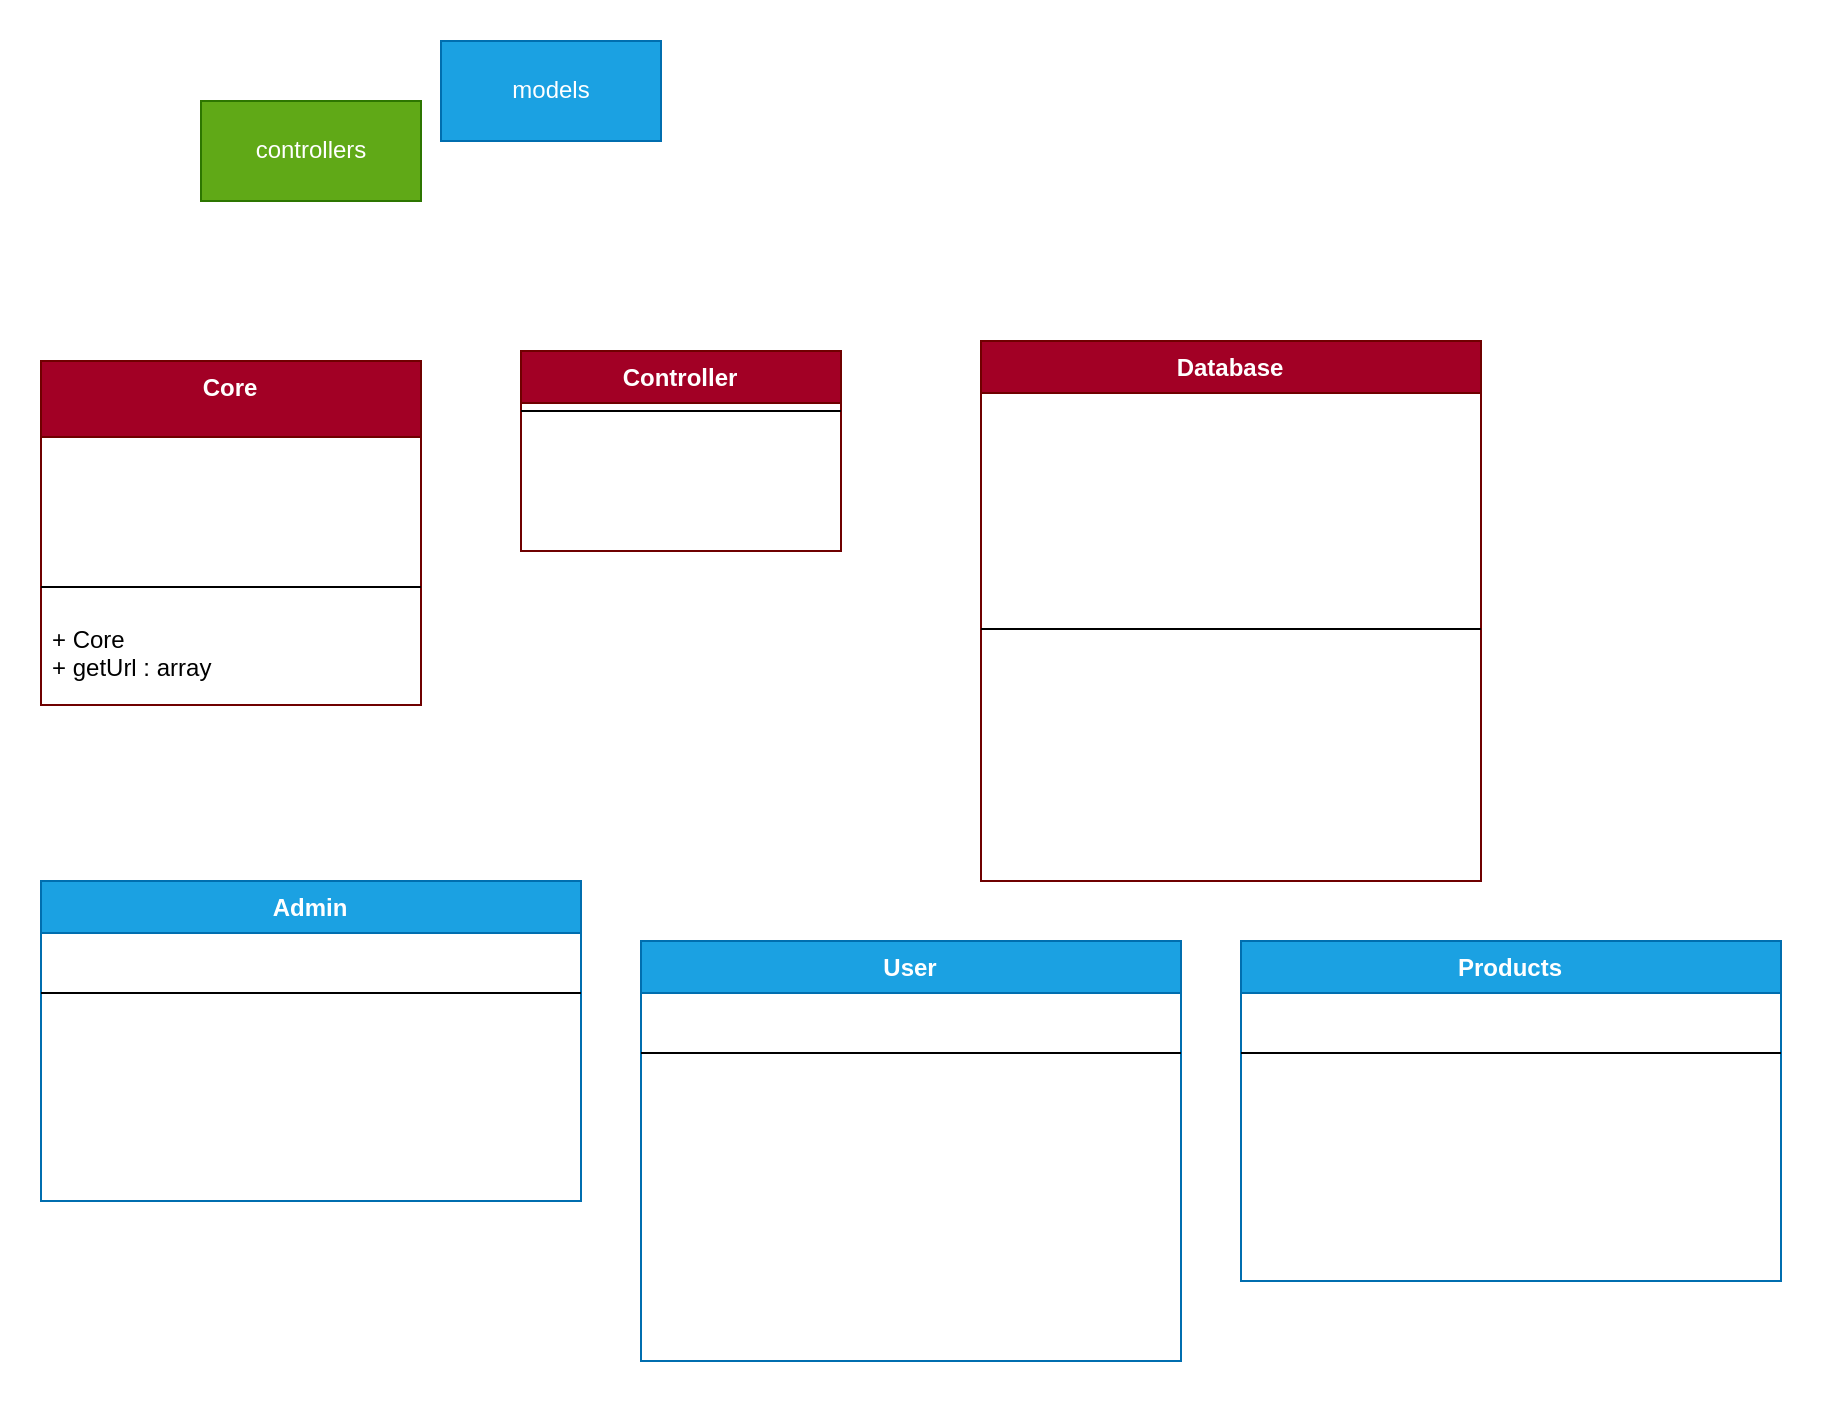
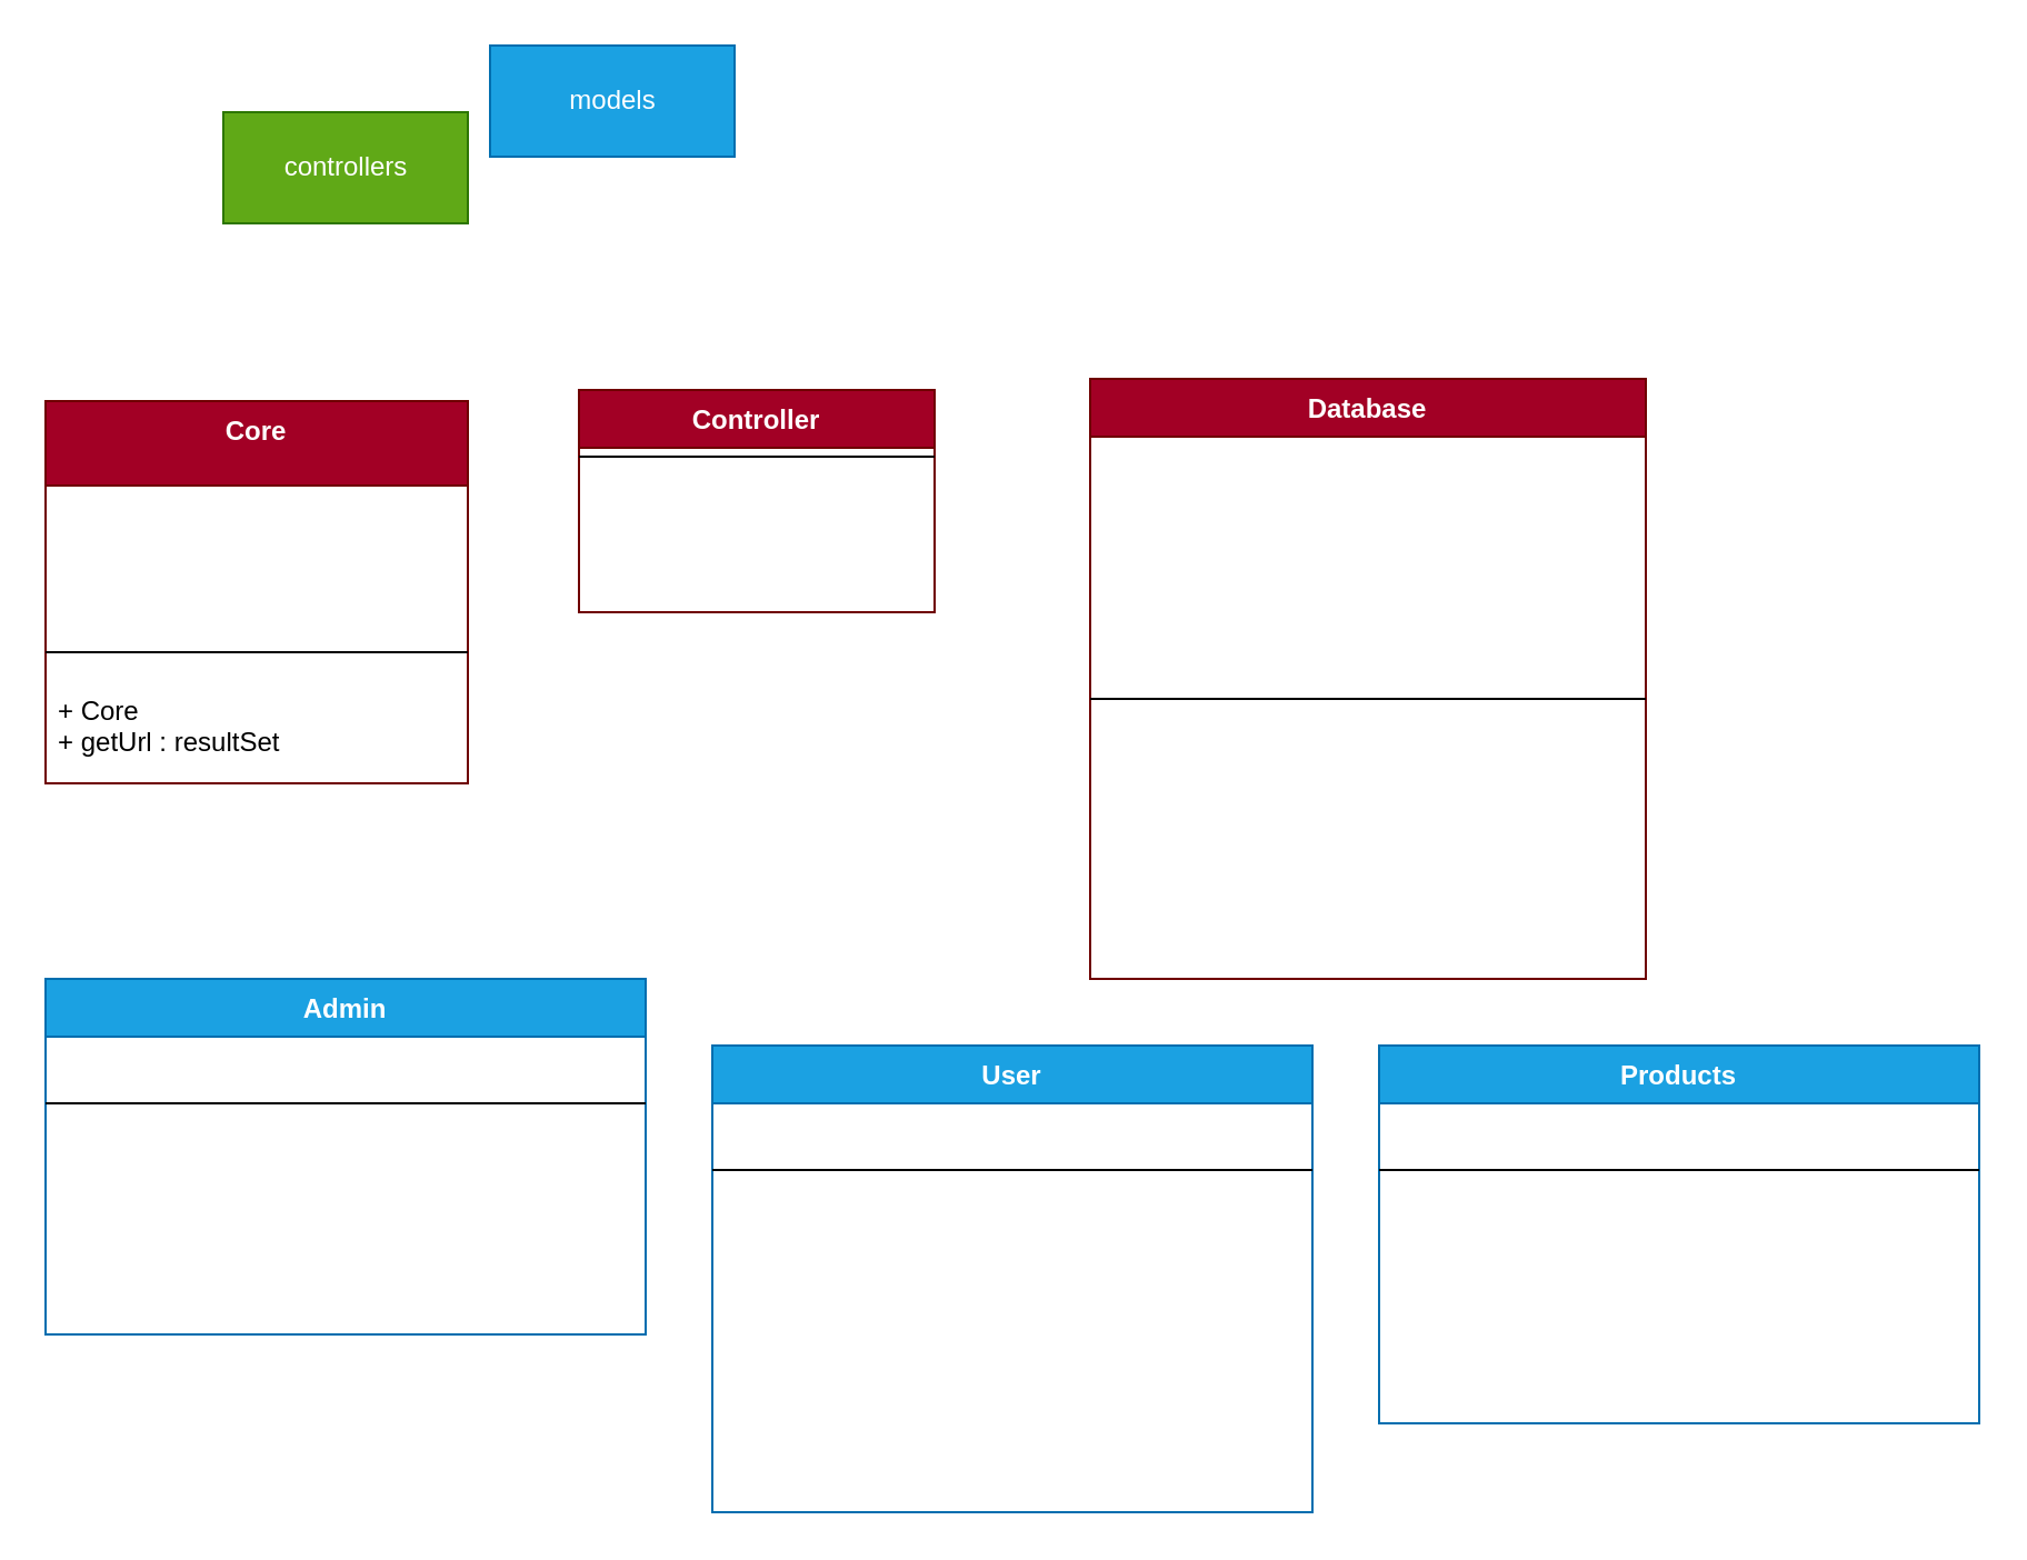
  <mxCell id="0" />
  <mxCell id="1" parent="0" />
  <mxCell id="2" value="Core" style="swimlane;fontStyle=1;align=center;verticalAlign=top;childLayout=stackLayout;horizontal=1;startSize=38;horizontalStack=0;resizeParent=1;resizeParentMax=0;resizeLast=0;collapsible=1;marginBottom=0;fillColor=#a20025;fontColor=#ffffff;strokeColor=#6F0000;" vertex="1" parent="1"><mxGeometry x="20" y="180" width="190" height="172" as="geometry" /></mxCell>
  <mxCell id="3" value="# currentController : string&#10;# currentMethod:string&#10;# params: array" style="text;strokeColor=none;fillColor=none;align=left;verticalAlign=top;spacingLeft=4;spacingRight=4;overflow=hidden;rotatable=0;points=[[0,0.5],[1,0.5]];portConstraint=eastwest;fontColor=#FFFFFF;" vertex="1" parent="2"><mxGeometry y="38" width="190" height="62" as="geometry" /></mxCell>
  <mxCell id="4" value="" style="line;strokeWidth=1;fillColor=none;align=left;verticalAlign=middle;spacingTop=-1;spacingLeft=3;spacingRight=3;rotatable=0;labelPosition=right;points=[];portConstraint=eastwest;" vertex="1" parent="2"><mxGeometry y="100" width="190" height="26" as="geometry" /></mxCell>
- <mxCell id="5" value="+ Core &#10;+ getUrl : array " style="text;strokeColor=none;fillColor=none;align=left;verticalAlign=top;spacingLeft=4;spacingRight=4;overflow=hidden;rotatable=0;points=[[0,0.5],[1,0.5]];portConstraint=eastwest;" vertex="1" parent="2"><mxGeometry y="126" width="190" height="46" as="geometry" /></mxCell>
+ <mxCell id="5" value="+ Core &#10;+ getUrl : resultSet " style="text;strokeColor=none;fillColor=none;align=left;verticalAlign=top;spacingLeft=4;spacingRight=4;overflow=hidden;rotatable=0;points=[[0,0.5],[1,0.5]];portConstraint=eastwest;" vertex="1" parent="2"><mxGeometry y="126" width="190" height="46" as="geometry" /></mxCell>
  <mxCell id="6" value="Controller" style="swimlane;fontStyle=1;align=center;verticalAlign=top;childLayout=stackLayout;horizontal=1;startSize=26;horizontalStack=0;resizeParent=1;resizeParentMax=0;resizeLast=0;collapsible=1;marginBottom=0;fontColor=#ffffff;fillColor=#a20025;strokeColor=#6F0000;" vertex="1" parent="1"><mxGeometry x="260" y="175" width="160" height="100" as="geometry" /></mxCell>
  <mxCell id="7" value="" style="line;strokeWidth=1;fillColor=none;align=left;verticalAlign=middle;spacingTop=-1;spacingLeft=3;spacingRight=3;rotatable=0;labelPosition=right;points=[];portConstraint=eastwest;fontColor=#FFFFFF;" vertex="1" parent="6"><mxGeometry y="26" width="160" height="8" as="geometry" /></mxCell>
  <mxCell id="8" value="+ model(model: string)&#10;+ param(view:string)" style="text;strokeColor=none;fillColor=none;align=left;verticalAlign=top;spacingLeft=4;spacingRight=4;overflow=hidden;rotatable=0;points=[[0,0.5],[1,0.5]];portConstraint=eastwest;fontColor=#FFFFFF;" vertex="1" parent="6"><mxGeometry y="34" width="160" height="66" as="geometry" /></mxCell>
  <mxCell id="9" value="Database" style="swimlane;fontStyle=1;align=center;verticalAlign=top;childLayout=stackLayout;horizontal=1;startSize=26;horizontalStack=0;resizeParent=1;resizeParentMax=0;resizeLast=0;collapsible=1;marginBottom=0;fontColor=#ffffff;fillColor=#a20025;strokeColor=#6F0000;" vertex="1" parent="1"><mxGeometry x="490" y="170" width="250" height="270" as="geometry" /></mxCell>
  <mxCell id="10" value="- host:string&#10;- user : string&#10;- pass : string&#10;- dbname : string&#10;- dbh : string&#10;- stmt : string&#10;- error : string" style="text;strokeColor=none;fillColor=none;align=left;verticalAlign=top;spacingLeft=4;spacingRight=4;overflow=hidden;rotatable=0;points=[[0,0.5],[1,0.5]];portConstraint=eastwest;fontColor=#FFFFFF;" vertex="1" parent="9"><mxGeometry y="26" width="250" height="114" as="geometry" /></mxCell>
  <mxCell id="11" value="" style="line;strokeWidth=1;fillColor=none;align=left;verticalAlign=middle;spacingTop=-1;spacingLeft=3;spacingRight=3;rotatable=0;labelPosition=right;points=[];portConstraint=eastwest;fontColor=#FFFFFF;" vertex="1" parent="9"><mxGeometry y="140" width="250" height="8" as="geometry" /></mxCell>
  <mxCell id="12" value="+ Database&#10;+ query (sql : string)&#10;+ bind(param:string,value:string,type: null)&#10;+ execute&#10;+ resultSet(): array&#10;+ single() : obj&#10;+ rowCount() : " style="text;strokeColor=none;fillColor=none;align=left;verticalAlign=top;spacingLeft=4;spacingRight=4;overflow=hidden;rotatable=0;points=[[0,0.5],[1,0.5]];portConstraint=eastwest;fontColor=#FFFFFF;" vertex="1" parent="9"><mxGeometry y="148" width="250" height="122" as="geometry" /></mxCell>
  <mxCell id="13" value="Admin" style="swimlane;fontStyle=1;align=center;verticalAlign=top;childLayout=stackLayout;horizontal=1;startSize=26;horizontalStack=0;resizeParent=1;resizeParentMax=0;resizeLast=0;collapsible=1;marginBottom=0;fontColor=#ffffff;fillColor=#1ba1e2;strokeColor=#006EAF;" vertex="1" parent="1"><mxGeometry x="20" y="440" width="270" height="160" as="geometry" /></mxCell>
  <mxCell id="14" value="- db : string" style="text;strokeColor=none;fillColor=none;align=left;verticalAlign=top;spacingLeft=4;spacingRight=4;overflow=hidden;rotatable=0;points=[[0,0.5],[1,0.5]];portConstraint=eastwest;fontColor=#FFFFFF;" vertex="1" parent="13"><mxGeometry y="26" width="270" height="26" as="geometry" /></mxCell>
  <mxCell id="15" value="" style="line;strokeWidth=1;fillColor=none;align=left;verticalAlign=middle;spacingTop=-1;spacingLeft=3;spacingRight=3;rotatable=0;labelPosition=right;points=[];portConstraint=eastwest;fontColor=#FFFFFF;" vertex="1" parent="13"><mxGeometry y="52" width="270" height="8" as="geometry" /></mxCell>
  <mxCell id="16" value="+ Admin&#10;+ signin (email, password)&#10;+ findAdminByEmail(email)&#10;+ findAdminByEmailAndReturnAdminData($id)" style="text;strokeColor=none;fillColor=none;align=left;verticalAlign=top;spacingLeft=4;spacingRight=4;overflow=hidden;rotatable=0;points=[[0,0.5],[1,0.5]];portConstraint=eastwest;fontColor=#FFFFFF;" vertex="1" parent="13"><mxGeometry y="60" width="270" height="100" as="geometry" /></mxCell>
  <mxCell id="17" value="controllers" style="html=1;fontColor=#ffffff;fillColor=#60a917;strokeColor=#2D7600;" vertex="1" parent="1"><mxGeometry x="100" y="50" width="110" height="50" as="geometry" /></mxCell>
  <mxCell id="18" value="models" style="html=1;fontColor=#ffffff;fillColor=#1ba1e2;strokeColor=#006EAF;" vertex="1" parent="1"><mxGeometry x="220" y="20" width="110" height="50" as="geometry" /></mxCell>
  <mxCell id="19" value="User" style="swimlane;fontStyle=1;align=center;verticalAlign=top;childLayout=stackLayout;horizontal=1;startSize=26;horizontalStack=0;resizeParent=1;resizeParentMax=0;resizeLast=0;collapsible=1;marginBottom=0;fontColor=#ffffff;fillColor=#1ba1e2;strokeColor=#006EAF;" vertex="1" parent="1"><mxGeometry x="320" y="470" width="270" height="210" as="geometry" /></mxCell>
  <mxCell id="20" value="- db : string" style="text;strokeColor=none;fillColor=none;align=left;verticalAlign=top;spacingLeft=4;spacingRight=4;overflow=hidden;rotatable=0;points=[[0,0.5],[1,0.5]];portConstraint=eastwest;fontColor=#FFFFFF;" vertex="1" parent="19"><mxGeometry y="26" width="270" height="26" as="geometry" /></mxCell>
  <mxCell id="21" value="" style="line;strokeWidth=1;fillColor=none;align=left;verticalAlign=middle;spacingTop=-1;spacingLeft=3;spacingRight=3;rotatable=0;labelPosition=right;points=[];portConstraint=eastwest;fontColor=#FFFFFF;" vertex="1" parent="19"><mxGeometry y="52" width="270" height="8" as="geometry" /></mxCell>
  <mxCell id="22" value="+ User&#10;+ signup(data ; array)&#10;+ signin(email :string, password)&#10;+ getAllUser() : array&#10;+ findUserByEmail(email :string)&#10;+ getUserById(id)&#10;+ findUserByEmailAndReturnUserData(email)&#10;+ editeProfile(data: array, id)" style="text;strokeColor=none;fillColor=none;align=left;verticalAlign=top;spacingLeft=4;spacingRight=4;overflow=hidden;rotatable=0;points=[[0,0.5],[1,0.5]];portConstraint=eastwest;fontColor=#FFFFFF;" vertex="1" parent="19"><mxGeometry y="60" width="270" height="150" as="geometry" /></mxCell>
  <mxCell id="23" value="Products" style="swimlane;fontStyle=1;align=center;verticalAlign=top;childLayout=stackLayout;horizontal=1;startSize=26;horizontalStack=0;resizeParent=1;resizeParentMax=0;resizeLast=0;collapsible=1;marginBottom=0;fontColor=#ffffff;fillColor=#1ba1e2;strokeColor=#006EAF;" vertex="1" parent="1"><mxGeometry x="620" y="470" width="270" height="170" as="geometry" /></mxCell>
  <mxCell id="24" value="- db : string" style="text;strokeColor=none;fillColor=none;align=left;verticalAlign=top;spacingLeft=4;spacingRight=4;overflow=hidden;rotatable=0;points=[[0,0.5],[1,0.5]];portConstraint=eastwest;fontColor=#FFFFFF;" vertex="1" parent="23"><mxGeometry y="26" width="270" height="26" as="geometry" /></mxCell>
  <mxCell id="25" value="" style="line;strokeWidth=1;fillColor=none;align=left;verticalAlign=middle;spacingTop=-1;spacingLeft=3;spacingRight=3;rotatable=0;labelPosition=right;points=[];portConstraint=eastwest;fontColor=#FFFFFF;" vertex="1" parent="23"><mxGeometry y="52" width="270" height="8" as="geometry" /></mxCell>
  <mxCell id="26" value="+ Products&#10;+ affichageProduct() : array&#10;+ addProduct(data : array)&#10;+ editeProduct(data, id)&#10;+ getprodById(id)&#10;+ deleteProduct(id)" style="text;strokeColor=none;fillColor=none;align=left;verticalAlign=top;spacingLeft=4;spacingRight=4;overflow=hidden;rotatable=0;points=[[0,0.5],[1,0.5]];portConstraint=eastwest;fontColor=#FFFFFF;" vertex="1" parent="23"><mxGeometry y="60" width="270" height="110" as="geometry" /></mxCell>
